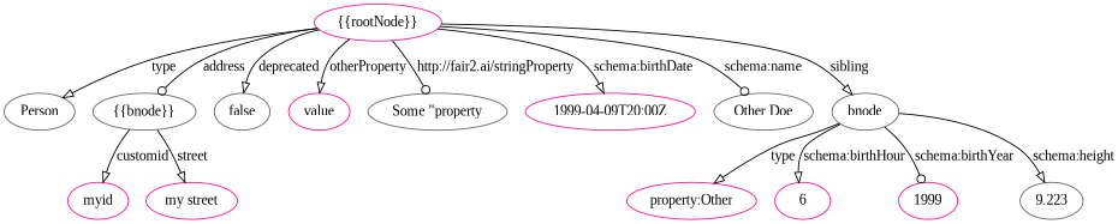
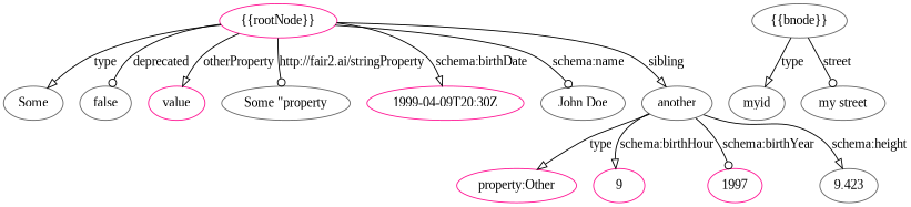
  digraph {
    fontname="Liberation Serif"
    node [color=gray40 fontname="Liberation Serif"]
    edge [arrowhead=onormal fontname="Liberation Serif"]
    "{{rootNode}}" [color=deeppink]
-   Person
+   Person [label=Some]
    "{{bnode}}"
    false
    value [color=deeppink]
    "Some \"property"
-   "1999-04-09T20:00Z" [color=deeppink]
-   "John Doe" [label="Other Doe"]
-   another [label=bnode]
-   myid [color=deeppink]
-   "my street" [color=deeppink]
+   "1999-04-09T20:00Z" [color=deeppink label="1999-04-09T20:30Z"]
+   "John Doe"
+   another
+   myid
+   "my street"
    n12 [color=deeppink label="property:Other"]
-   9 [color=deeppink label=6]
-   1999 [color=deeppink]
-   9.223
+   9 [color=deeppink]
+   1999 [color=deeppink label=1997]
+   9.223 [label=9.423]
    "{{rootNode}}" -> Person [label=type]
-   "{{rootNode}}" -> "{{bnode}}" [arrowhead=odot label=address]
-   "{{rootNode}}" -> false [label=deprecated]
+   "{{rootNode}}" -> false [arrowhead=odot label=deprecated]
    "{{rootNode}}" -> value [label=otherProperty]
    "{{rootNode}}" -> "Some \"property" [arrowhead=odot label="http://fair2.ai/stringProperty"]
    "{{rootNode}}" -> "1999-04-09T20:00Z" [label="schema:birthDate"]
    "{{rootNode}}" -> "John Doe" [arrowhead=odot label="schema:name"]
    "{{rootNode}}" -> another [label=sibling]
-   "{{bnode}}" -> myid [label=customid]
-   "{{bnode}}" -> "my street" [label=street]
+   "{{bnode}}" -> myid [label=type]
+   "{{bnode}}" -> "my street" [arrowhead=odot label=street]
    another -> n12 [label=type]
    another -> 9 [label="schema:birthHour"]
    another -> 1999 [arrowhead=odot label="schema:birthYear"]
    another -> 9.223 [label="schema:height"]
  }
